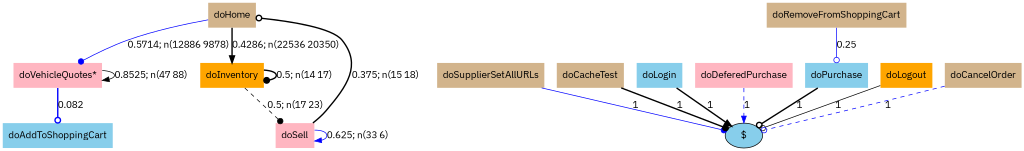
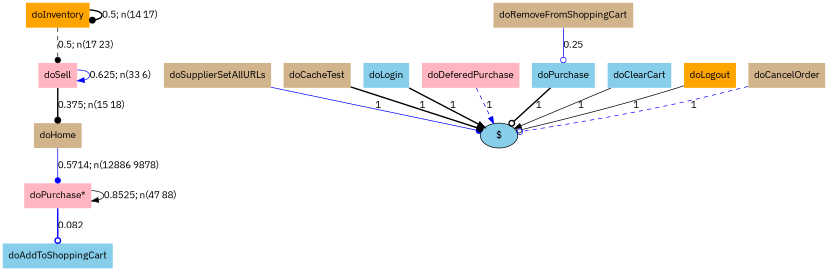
  digraph {
    fontname="IBM Plex Sans"
    node [fillcolor=skyblue fontname="IBM Plex Sans" shape=none style=filled]
    edge [arrowhead=normal color=black fontname="IBM Plex Sans" style=solid]
-   n1 [fillcolor=lightpink label="doVehicleQuotes*"]
+   n1 [fillcolor=lightpink label="doPurchase*"]
    n2 [label=doAddToShoppingCart]
    n3 [fillcolor=tan label=doHome]
    n4 [fillcolor=orange label=doInventory]
    n5 [fillcolor=tan label=doSupplierSetAllURLs]
    "$" [shape=""]
    n7 [fillcolor=tan label=doCacheTest]
    n8 [label=doLogin]
    n9 [fillcolor=lightpink label=doDeferedPurchase]
    n10 [fillcolor=lightpink label=doSell]
    n11 [fillcolor=tan label=doRemoveFromShoppingCart]
    n12 [label=doPurchase]
+   n13 [label=doClearCart]
    n14 [fillcolor=orange label=doLogout]
    n15 [fillcolor=tan label=doCancelOrder]
    n1 -> n1 [label="0.8525; n(47 88)"]
    n1 -> n2 [arrowhead=odot color=blue label=0.082 style=bold]
    n3 -> n1 [arrowhead=dot color=blue label="0.5714; n(12886 9878)"]
-   n3 -> n4 [label="0.4286; n(22536 20350)" style=bold]
    n4 -> n4 [arrowhead=dot label="0.5; n(14 17)" style=bold]
    n4 -> n10 [arrowhead=dot label="0.5; n(17 23)" style=dashed]
    n5 -> "$" [arrowhead=dot color=blue label=1]
    n7 -> "$" [arrowhead=dot label=1 style=bold]
    n8 -> "$" [label=1 style=bold]
    n9 -> "$" [color=blue label=1 style=dashed]
-   n10 -> n3 [arrowhead=odot label="0.375; n(15 18)" style=bold]
+   n10 -> n3 [arrowhead=dot label="0.375; n(15 18)" style=bold]
    n10 -> n10 [color=blue label="0.625; n(33 6)"]
    n11 -> n12 [arrowhead=odot color=blue label=0.25]
    n12 -> "$" [arrowhead=odot label=1 style=bold]
+   n13 -> "$" [label=1]
    n14 -> "$" [arrowhead=odot label=1]
    n15 -> "$" [arrowhead=odot color=blue label=1 style=dashed]
  }
